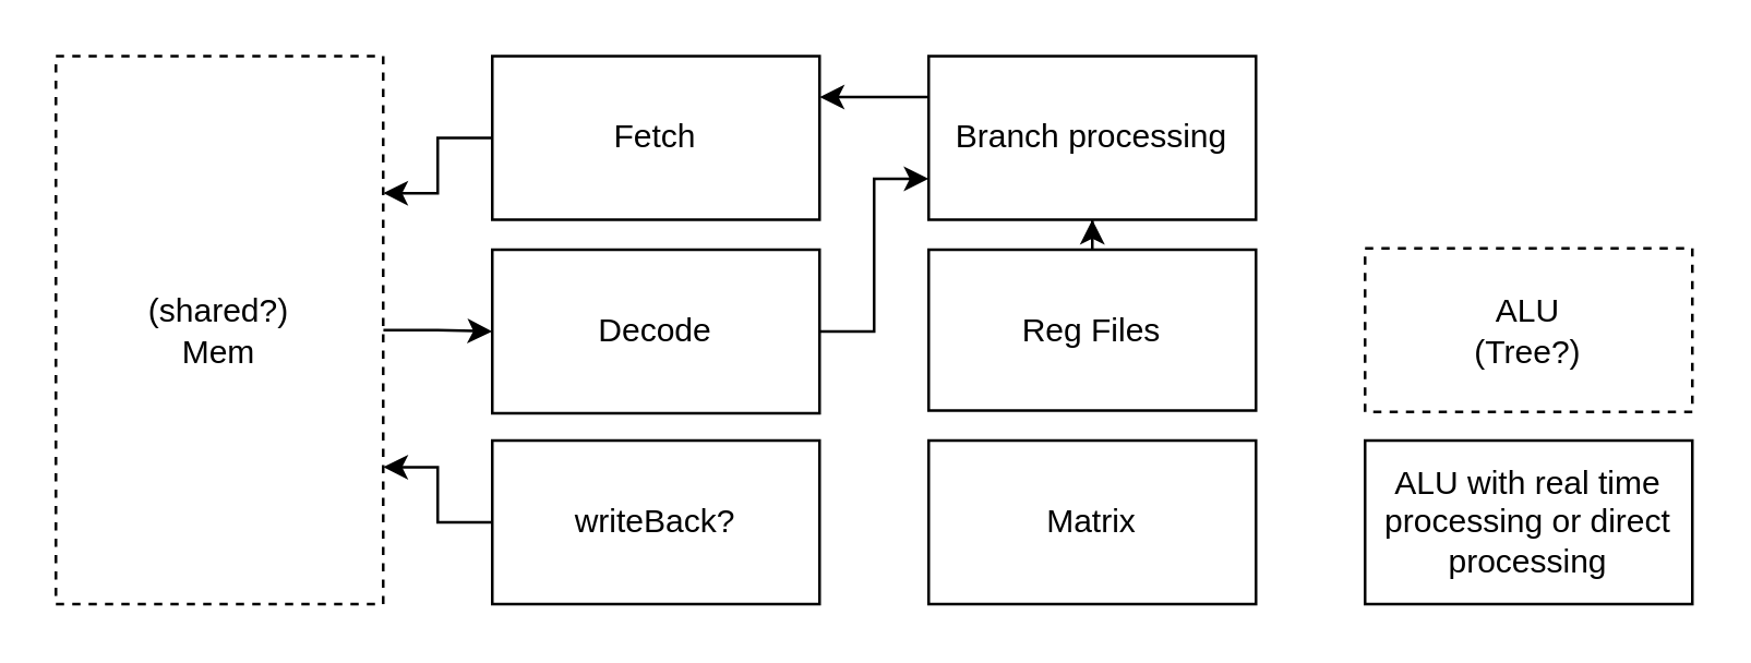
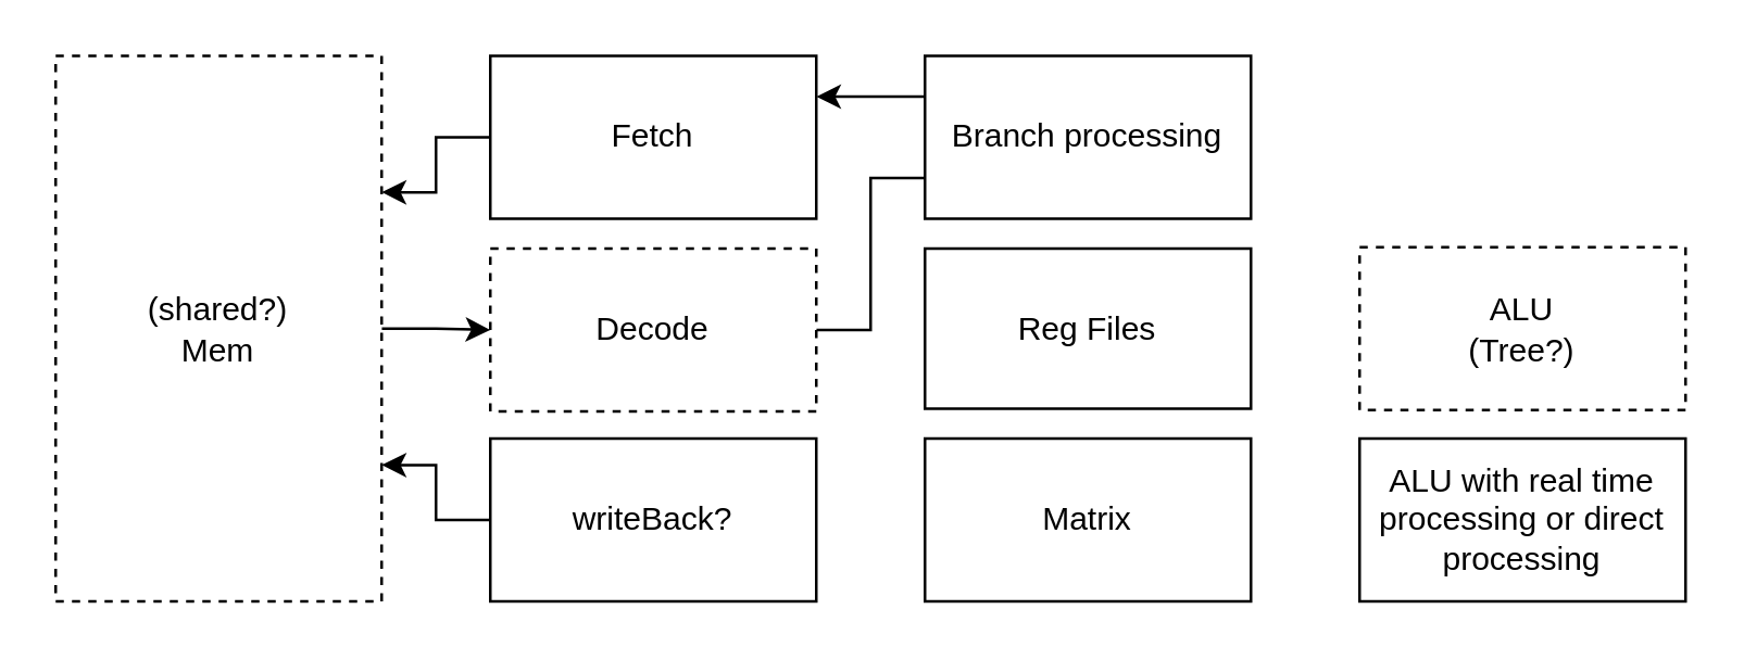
  <mxCell id="0" />
  <mxCell id="1" parent="0" />
  <mxCell id="2" style="edgeStyle=orthogonalEdgeStyle;rounded=0;orthogonalLoop=1;jettySize=auto;html=1;entryX=0;entryY=0.5;entryDx=0;entryDy=0;" edge="1" parent="1" source="3" target="7"><mxGeometry relative="1" as="geometry" /></mxCell>
  <mxCell id="3" value="(shared?)&lt;br&gt;Mem" style="rounded=0;whiteSpace=wrap;html=1;dashed=1;" vertex="1" parent="1"><mxGeometry x="20" y="20" width="120" height="201" as="geometry" /></mxCell>
  <mxCell id="4" style="edgeStyle=orthogonalEdgeStyle;rounded=0;orthogonalLoop=1;jettySize=auto;html=1;exitX=0;exitY=0.5;exitDx=0;exitDy=0;entryX=1;entryY=0.25;entryDx=0;entryDy=0;" edge="1" parent="1" source="5" target="3"><mxGeometry relative="1" as="geometry" /></mxCell>
  <mxCell id="5" value="Fetch" style="rounded=0;whiteSpace=wrap;html=1;" vertex="1" parent="1"><mxGeometry x="180" y="20" width="120" height="60" as="geometry" /></mxCell>
- <mxCell id="6" style="edgeStyle=orthogonalEdgeStyle;rounded=0;orthogonalLoop=1;jettySize=auto;html=1;exitX=1;exitY=0.5;exitDx=0;exitDy=0;entryX=0;entryY=0.75;entryDx=0;entryDy=0;" edge="1" parent="1" source="7" target="14"><mxGeometry relative="1" as="geometry" /></mxCell>
- <mxCell id="7" value="Decode" style="rounded=0;whiteSpace=wrap;html=1;" vertex="1" parent="1"><mxGeometry x="180" y="91" width="120" height="60" as="geometry" /></mxCell>
+ <mxCell id="6" style="edgeStyle=orthogonalEdgeStyle;rounded=0;orthogonalLoop=1;jettySize=auto;html=1;exitX=1;exitY=0.5;exitDx=0;exitDy=0;entryX=0;entryY=0.75;entryDx=0;entryDy=0;endArrow=none;" edge="1" parent="1" source="7" target="14"><mxGeometry relative="1" as="geometry" /></mxCell>
+ <mxCell id="7" value="Decode" style="rounded=0;whiteSpace=wrap;html=1;dashed=1;" vertex="1" parent="1"><mxGeometry x="180" y="91" width="120" height="60" as="geometry" /></mxCell>
  <mxCell id="8" style="edgeStyle=orthogonalEdgeStyle;rounded=0;orthogonalLoop=1;jettySize=auto;html=1;entryX=1;entryY=0.75;entryDx=0;entryDy=0;" edge="1" parent="1" source="9" target="3"><mxGeometry relative="1" as="geometry" /></mxCell>
  <mxCell id="9" value="writeBack?" style="rounded=0;whiteSpace=wrap;html=1;" vertex="1" parent="1"><mxGeometry x="180" y="161" width="120" height="60" as="geometry" /></mxCell>
- <mxCell id="10" style="edgeStyle=orthogonalEdgeStyle;rounded=0;orthogonalLoop=1;jettySize=auto;html=1;exitX=0.5;exitY=0;exitDx=0;exitDy=0;" edge="1" parent="1" source="11" target="14"><mxGeometry relative="1" as="geometry" /></mxCell>
  <mxCell id="11" value="Reg Files" style="rounded=0;whiteSpace=wrap;html=1;" vertex="1" parent="1"><mxGeometry x="340" y="91" width="120" height="59" as="geometry" /></mxCell>
  <mxCell id="12" value="ALU&lt;br&gt;(Tree?)" style="rounded=0;whiteSpace=wrap;html=1;dashed=1;" vertex="1" parent="1"><mxGeometry x="500" y="90.5" width="120" height="60" as="geometry" /></mxCell>
  <mxCell id="13" style="edgeStyle=orthogonalEdgeStyle;rounded=0;orthogonalLoop=1;jettySize=auto;html=1;exitX=0;exitY=0.25;exitDx=0;exitDy=0;entryX=1;entryY=0.25;entryDx=0;entryDy=0;" edge="1" parent="1" source="14" target="5"><mxGeometry relative="1" as="geometry" /></mxCell>
  <mxCell id="14" value="Branch processing" style="rounded=0;whiteSpace=wrap;html=1;" vertex="1" parent="1"><mxGeometry x="340" y="20" width="120" height="60" as="geometry" /></mxCell>
  <mxCell id="15" value="Matrix" style="rounded=0;whiteSpace=wrap;html=1;" vertex="1" parent="1"><mxGeometry x="340" y="161" width="120" height="60" as="geometry" /></mxCell>
  <mxCell id="16" value="ALU with real time processing or direct processing" style="rounded=0;whiteSpace=wrap;html=1;" vertex="1" parent="1"><mxGeometry x="500" y="161" width="120" height="60" as="geometry" /></mxCell>
